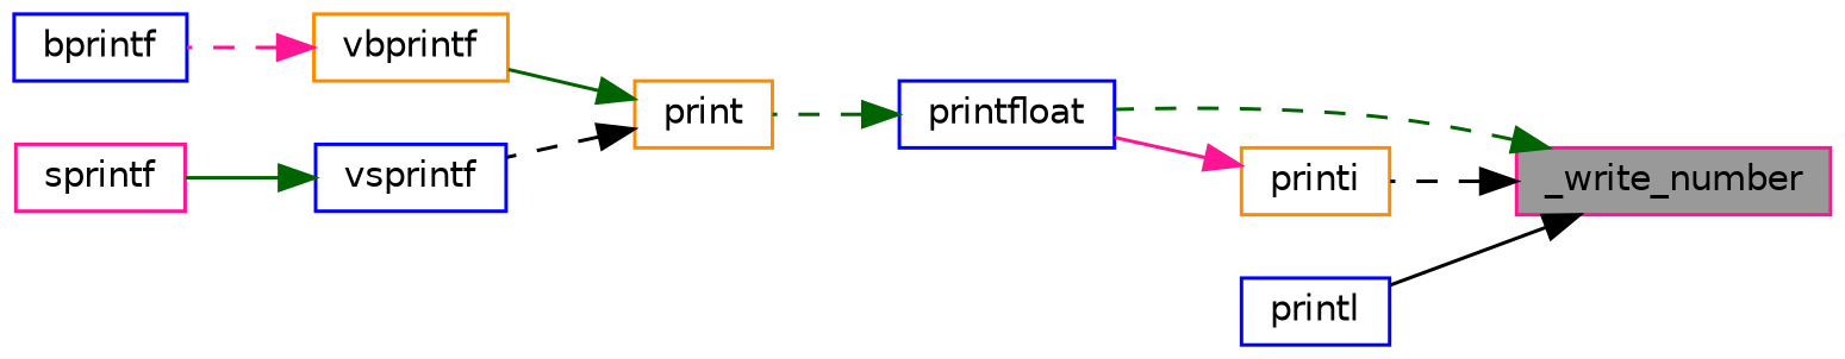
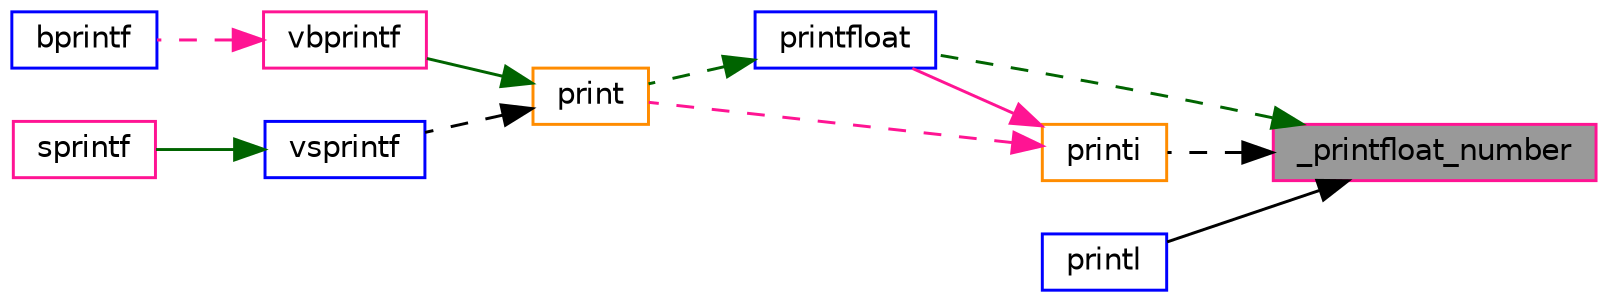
  digraph {
    rankdir=RL
    node [color=blue fillcolor=white fontname=Helvetica fontsize=10 shape=box style=filled]
    edge [color=darkgreen dir=back fontname=Helvetica fontsize=10 labelfontname=Helvetica labelfontsize=10 style=dashed]
-   n1 [color=deeppink fillcolor=grey60 fontcolor=black height=0.2 label=_write_number width=0.4]
+   n1 [color=deeppink fillcolor=grey60 fontcolor=black height=0.2 label=_printfloat_number width=0.4]
    n2 [height=0.2 label=printfloat width=0.4]
    n3 [color=darkorange height=0.2 label=printi width=0.4]
    n4 [height=0.2 label=printl width=0.4]
    n5 [color=darkorange height=0.2 label=print width=0.4]
-   n6 [color=darkorange height=0.2 label=vbprintf width=0.4]
+   n6 [color=deeppink height=0.2 label=vbprintf width=0.4]
    n7 [height=0.2 label=vsprintf width=0.4]
    n8 [height=0.2 label=bprintf width=0.4]
    n9 [color=deeppink height=0.2 label=sprintf width=0.4]
    n1 -> n2
    n1 -> n3 [color=black]
    n1 -> n4 [color=black style=solid]
    n2 -> n5
    n3 -> n2 [color=deeppink style=solid]
+   n3 -> n5 [color=deeppink]
    n5 -> n6 [style=solid]
    n5 -> n7 [color=black]
    n6 -> n8 [color=deeppink]
    n7 -> n9 [style=solid]
  }
